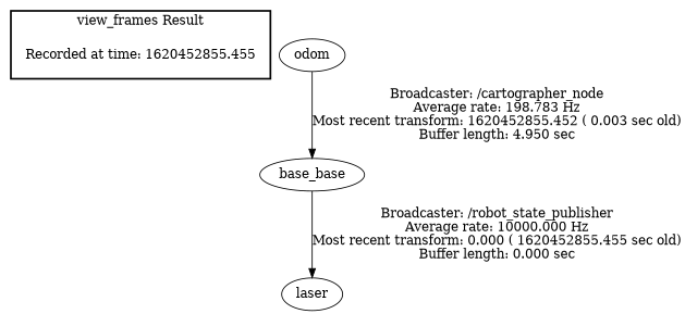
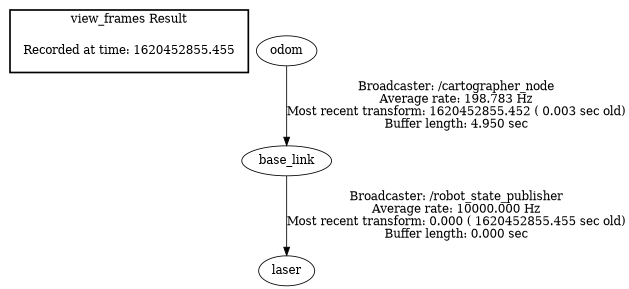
  digraph {
    "Recorded at time: 1620452855.455" [shape=plaintext]
    odom
-   base_link [label=base_base]
+   base_link
    laser
    subgraph cluster_1 {
      color=black
      label="view_frames Result"
      style=bold
      "Recorded at time: 1620452855.455"
    }
    odom -> base_link [label="Broadcaster: /cartographer_node\nAverage rate: 198.783 Hz\nMost recent transform: 1620452855.452 ( 0.003 sec old)\nBuffer length: 4.950 sec\n"]
    base_link -> laser [label="Broadcaster: /robot_state_publisher\nAverage rate: 10000.000 Hz\nMost recent transform: 0.000 ( 1620452855.455 sec old)\nBuffer length: 0.000 sec\n"]
  }
